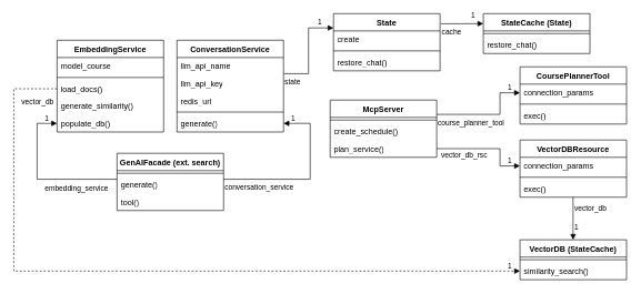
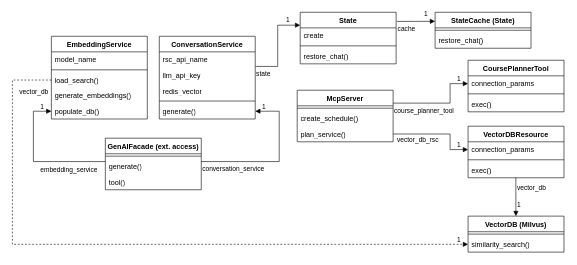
  <mxCell id="0" />
  <mxCell id="1" parent="0" />
  <mxCell id="2" value="ConversationService" style="swimlane;fontStyle=1;align=center;verticalAlign=top;childLayout=stackLayout;horizontal=1;startSize=26;horizontalStack=0;resizeParent=1;resizeParentMax=0;resizeLast=0;collapsible=1;marginBottom=0;whiteSpace=wrap;html=1;" vertex="1" parent="1"><mxGeometry x="265" y="60" width="160" height="138" as="geometry" /></mxCell>
- <mxCell id="3" value="llm_api_name" style="text;strokeColor=none;fillColor=none;align=left;verticalAlign=top;spacingLeft=4;spacingRight=4;overflow=hidden;rotatable=0;points=[[0,0.5],[1,0.5]];portConstraint=eastwest;whiteSpace=wrap;html=1;" vertex="1" parent="2"><mxGeometry y="26" width="160" height="26" as="geometry" /></mxCell>
+ <mxCell id="3" value="rsc_api_name" style="text;strokeColor=none;fillColor=none;align=left;verticalAlign=top;spacingLeft=4;spacingRight=4;overflow=hidden;rotatable=0;points=[[0,0.5],[1,0.5]];portConstraint=eastwest;whiteSpace=wrap;html=1;" vertex="1" parent="2"><mxGeometry y="26" width="160" height="26" as="geometry" /></mxCell>
  <mxCell id="4" value="&lt;div&gt;llm_api_key&lt;/div&gt;" style="text;strokeColor=none;fillColor=none;align=left;verticalAlign=top;spacingLeft=4;spacingRight=4;overflow=hidden;rotatable=0;points=[[0,0.5],[1,0.5]];portConstraint=eastwest;whiteSpace=wrap;html=1;" vertex="1" parent="2"><mxGeometry y="52" width="160" height="26" as="geometry" /></mxCell>
- <mxCell id="5" value="redis_url" style="text;strokeColor=none;fillColor=none;align=left;verticalAlign=top;spacingLeft=4;spacingRight=4;overflow=hidden;rotatable=0;points=[[0,0.5],[1,0.5]];portConstraint=eastwest;whiteSpace=wrap;html=1;" vertex="1" parent="2"><mxGeometry y="78" width="160" height="26" as="geometry" /></mxCell>
+ <mxCell id="5" value="redis_vector" style="text;strokeColor=none;fillColor=none;align=left;verticalAlign=top;spacingLeft=4;spacingRight=4;overflow=hidden;rotatable=0;points=[[0,0.5],[1,0.5]];portConstraint=eastwest;whiteSpace=wrap;html=1;" vertex="1" parent="2"><mxGeometry y="78" width="160" height="26" as="geometry" /></mxCell>
  <mxCell id="6" value="" style="line;strokeWidth=1;fillColor=none;align=left;verticalAlign=middle;spacingTop=-1;spacingLeft=3;spacingRight=3;rotatable=0;labelPosition=right;points=[];portConstraint=eastwest;strokeColor=inherit;" vertex="1" parent="2"><mxGeometry y="104" width="160" height="8" as="geometry" /></mxCell>
  <mxCell id="7" value="generate()" style="text;strokeColor=none;fillColor=none;align=left;verticalAlign=top;spacingLeft=4;spacingRight=4;overflow=hidden;rotatable=0;points=[[0,0.5],[1,0.5]];portConstraint=eastwest;whiteSpace=wrap;html=1;" vertex="1" parent="2"><mxGeometry y="112" width="160" height="26" as="geometry" /></mxCell>
  <mxCell id="8" value="EmbeddingService" style="swimlane;fontStyle=1;align=center;verticalAlign=top;childLayout=stackLayout;horizontal=1;startSize=26;horizontalStack=0;resizeParent=1;resizeParentMax=0;resizeLast=0;collapsible=1;marginBottom=0;whiteSpace=wrap;html=1;" vertex="1" parent="1"><mxGeometry x="85" y="60" width="160" height="138" as="geometry" /></mxCell>
- <mxCell id="9" value="model_course" style="text;strokeColor=none;fillColor=none;align=left;verticalAlign=top;spacingLeft=4;spacingRight=4;overflow=hidden;rotatable=0;points=[[0,0.5],[1,0.5]];portConstraint=eastwest;whiteSpace=wrap;html=1;" vertex="1" parent="8"><mxGeometry y="26" width="160" height="26" as="geometry" /></mxCell>
+ <mxCell id="9" value="model_name" style="text;strokeColor=none;fillColor=none;align=left;verticalAlign=top;spacingLeft=4;spacingRight=4;overflow=hidden;rotatable=0;points=[[0,0.5],[1,0.5]];portConstraint=eastwest;whiteSpace=wrap;html=1;" vertex="1" parent="8"><mxGeometry y="26" width="160" height="26" as="geometry" /></mxCell>
  <mxCell id="10" value="" style="line;strokeWidth=1;fillColor=none;align=left;verticalAlign=middle;spacingTop=-1;spacingLeft=3;spacingRight=3;rotatable=0;labelPosition=right;points=[];portConstraint=eastwest;strokeColor=inherit;" vertex="1" parent="8"><mxGeometry y="52" width="160" height="8" as="geometry" /></mxCell>
- <mxCell id="11" value="load_docs()" style="text;strokeColor=none;fillColor=none;align=left;verticalAlign=top;spacingLeft=4;spacingRight=4;overflow=hidden;rotatable=0;points=[[0,0.5],[1,0.5]];portConstraint=eastwest;whiteSpace=wrap;html=1;" vertex="1" parent="8"><mxGeometry y="60" width="160" height="26" as="geometry" /></mxCell>
- <mxCell id="12" value="generate_similarity()" style="text;strokeColor=none;fillColor=none;align=left;verticalAlign=top;spacingLeft=4;spacingRight=4;overflow=hidden;rotatable=0;points=[[0,0.5],[1,0.5]];portConstraint=eastwest;whiteSpace=wrap;html=1;" vertex="1" parent="8"><mxGeometry y="86" width="160" height="26" as="geometry" /></mxCell>
+ <mxCell id="11" value="load_search()" style="text;strokeColor=none;fillColor=none;align=left;verticalAlign=top;spacingLeft=4;spacingRight=4;overflow=hidden;rotatable=0;points=[[0,0.5],[1,0.5]];portConstraint=eastwest;whiteSpace=wrap;html=1;" vertex="1" parent="8"><mxGeometry y="60" width="160" height="26" as="geometry" /></mxCell>
+ <mxCell id="12" value="generate_embeddings()" style="text;strokeColor=none;fillColor=none;align=left;verticalAlign=top;spacingLeft=4;spacingRight=4;overflow=hidden;rotatable=0;points=[[0,0.5],[1,0.5]];portConstraint=eastwest;whiteSpace=wrap;html=1;" vertex="1" parent="8"><mxGeometry y="86" width="160" height="26" as="geometry" /></mxCell>
  <mxCell id="13" value="populate_db()" style="text;strokeColor=none;fillColor=none;align=left;verticalAlign=top;spacingLeft=4;spacingRight=4;overflow=hidden;rotatable=0;points=[[0,0.5],[1,0.5]];portConstraint=eastwest;whiteSpace=wrap;html=1;" vertex="1" parent="8"><mxGeometry y="112" width="160" height="26" as="geometry" /></mxCell>
- <mxCell id="14" value="VectorDB (StateCache)" style="swimlane;fontStyle=1;align=center;verticalAlign=top;childLayout=stackLayout;horizontal=1;startSize=26;horizontalStack=0;resizeParent=1;resizeParentMax=0;resizeLast=0;collapsible=1;marginBottom=0;whiteSpace=wrap;html=1;" vertex="1" parent="1"><mxGeometry x="780" y="360" width="160" height="60" as="geometry" /></mxCell>
+ <mxCell id="14" value="VectorDB (Milvus)" style="swimlane;fontStyle=1;align=center;verticalAlign=top;childLayout=stackLayout;horizontal=1;startSize=26;horizontalStack=0;resizeParent=1;resizeParentMax=0;resizeLast=0;collapsible=1;marginBottom=0;whiteSpace=wrap;html=1;" vertex="1" parent="1"><mxGeometry x="780" y="360" width="160" height="60" as="geometry" /></mxCell>
  <mxCell id="15" value="" style="line;strokeWidth=1;fillColor=none;align=left;verticalAlign=middle;spacingTop=-1;spacingLeft=3;spacingRight=3;rotatable=0;labelPosition=right;points=[];portConstraint=eastwest;strokeColor=inherit;" vertex="1" parent="14"><mxGeometry y="26" width="160" height="8" as="geometry" /></mxCell>
  <mxCell id="16" value="similarity_search()" style="text;strokeColor=none;fillColor=none;align=left;verticalAlign=top;spacingLeft=4;spacingRight=4;overflow=hidden;rotatable=0;points=[[0,0.5],[1,0.5]];portConstraint=eastwest;whiteSpace=wrap;html=1;" vertex="1" parent="14"><mxGeometry y="34" width="160" height="26" as="geometry" /></mxCell>
  <mxCell id="17" value="StateCache (State)" style="swimlane;fontStyle=1;align=center;verticalAlign=top;childLayout=stackLayout;horizontal=1;startSize=26;horizontalStack=0;resizeParent=1;resizeParentMax=0;resizeLast=0;collapsible=1;marginBottom=0;whiteSpace=wrap;html=1;" vertex="1" parent="1"><mxGeometry x="725" y="20" width="160" height="60" as="geometry" /></mxCell>
  <mxCell id="18" value="" style="line;strokeWidth=1;fillColor=none;align=left;verticalAlign=middle;spacingTop=-1;spacingLeft=3;spacingRight=3;rotatable=0;labelPosition=right;points=[];portConstraint=eastwest;strokeColor=inherit;" vertex="1" parent="17"><mxGeometry y="26" width="160" height="8" as="geometry" /></mxCell>
  <mxCell id="19" value="restore_chat()" style="text;strokeColor=none;fillColor=none;align=left;verticalAlign=top;spacingLeft=4;spacingRight=4;overflow=hidden;rotatable=0;points=[[0,0.5],[1,0.5]];portConstraint=eastwest;whiteSpace=wrap;html=1;" vertex="1" parent="17"><mxGeometry y="34" width="160" height="26" as="geometry" /></mxCell>
  <mxCell id="20" value="McpServer" style="swimlane;fontStyle=1;align=center;verticalAlign=top;childLayout=stackLayout;horizontal=1;startSize=26;horizontalStack=0;resizeParent=1;resizeParentMax=0;resizeLast=0;collapsible=1;marginBottom=0;whiteSpace=wrap;html=1;" vertex="1" parent="1"><mxGeometry x="495" y="150" width="160" height="86" as="geometry" /></mxCell>
  <mxCell id="21" value="" style="line;strokeWidth=1;fillColor=none;align=left;verticalAlign=middle;spacingTop=-1;spacingLeft=3;spacingRight=3;rotatable=0;labelPosition=right;points=[];portConstraint=eastwest;strokeColor=inherit;" vertex="1" parent="20"><mxGeometry y="26" width="160" height="8" as="geometry" /></mxCell>
  <mxCell id="22" value="create_schedule()" style="text;strokeColor=none;fillColor=none;align=left;verticalAlign=top;spacingLeft=4;spacingRight=4;overflow=hidden;rotatable=0;points=[[0,0.5],[1,0.5]];portConstraint=eastwest;whiteSpace=wrap;html=1;" vertex="1" parent="20"><mxGeometry y="34" width="160" height="26" as="geometry" /></mxCell>
  <mxCell id="23" value="plan_service()" style="text;strokeColor=none;fillColor=none;align=left;verticalAlign=top;spacingLeft=4;spacingRight=4;overflow=hidden;rotatable=0;points=[[0,0.5],[1,0.5]];portConstraint=eastwest;whiteSpace=wrap;html=1;" vertex="1" parent="20"><mxGeometry y="60" width="160" height="26" as="geometry" /></mxCell>
  <mxCell id="24" value="vector_db" style="endArrow=block;endFill=1;html=1;edgeStyle=orthogonalEdgeStyle;align=left;verticalAlign=top;rounded=0;exitX=0.5;exitY=1;exitDx=0;exitDy=0;entryX=0.5;entryY=0;entryDx=0;entryDy=0;" edge="1" parent="1"><mxGeometry x="-0.875" relative="1" as="geometry"><mxPoint x="859.74" y="296" as="sourcePoint" /><mxPoint x="859.74" y="360" as="targetPoint" /><mxPoint as="offset" /></mxGeometry></mxCell>
  <mxCell id="25" value="1" style="edgeLabel;resizable=0;html=1;align=left;verticalAlign=bottom;" connectable="0" vertex="1" parent="24"><mxGeometry x="-1" relative="1" as="geometry"><mxPoint y="54" as="offset" /></mxGeometry></mxCell>
- <mxCell id="26" value="GenAIFacade (ext. search)" style="swimlane;fontStyle=1;align=center;verticalAlign=top;childLayout=stackLayout;horizontal=1;startSize=26;horizontalStack=0;resizeParent=1;resizeParentMax=0;resizeLast=0;collapsible=1;marginBottom=0;whiteSpace=wrap;html=1;" vertex="1" parent="1"><mxGeometry x="175" y="230" width="160" height="86" as="geometry" /></mxCell>
+ <mxCell id="26" value="GenAIFacade (ext. access)" style="swimlane;fontStyle=1;align=center;verticalAlign=top;childLayout=stackLayout;horizontal=1;startSize=26;horizontalStack=0;resizeParent=1;resizeParentMax=0;resizeLast=0;collapsible=1;marginBottom=0;whiteSpace=wrap;html=1;" vertex="1" parent="1"><mxGeometry x="175" y="230" width="160" height="86" as="geometry" /></mxCell>
  <mxCell id="27" value="" style="line;strokeWidth=1;fillColor=none;align=left;verticalAlign=middle;spacingTop=-1;spacingLeft=3;spacingRight=3;rotatable=0;labelPosition=right;points=[];portConstraint=eastwest;strokeColor=inherit;" vertex="1" parent="26"><mxGeometry y="26" width="160" height="8" as="geometry" /></mxCell>
  <mxCell id="28" value="generate()" style="text;strokeColor=none;fillColor=none;align=left;verticalAlign=top;spacingLeft=4;spacingRight=4;overflow=hidden;rotatable=0;points=[[0,0.5],[1,0.5]];portConstraint=eastwest;whiteSpace=wrap;html=1;" vertex="1" parent="26"><mxGeometry y="34" width="160" height="26" as="geometry" /></mxCell>
  <mxCell id="29" value="tool()" style="text;strokeColor=none;fillColor=none;align=left;verticalAlign=top;spacingLeft=4;spacingRight=4;overflow=hidden;rotatable=0;points=[[0,0.5],[1,0.5]];portConstraint=eastwest;whiteSpace=wrap;html=1;" vertex="1" parent="26"><mxGeometry y="60" width="160" height="26" as="geometry" /></mxCell>
  <mxCell id="30" value="embedding_service" style="endArrow=block;endFill=1;html=1;edgeStyle=orthogonalEdgeStyle;align=left;verticalAlign=top;rounded=0;exitX=0;exitY=0.5;exitDx=0;exitDy=0;entryX=0;entryY=0.5;entryDx=0;entryDy=0;" edge="1" parent="1" target="13"><mxGeometry x="-0.06" y="1" relative="1" as="geometry"><mxPoint x="175" y="269" as="sourcePoint" /><mxPoint x="145" y="290" as="targetPoint" /><Array as="points"><mxPoint x="55" y="269" /><mxPoint x="55" y="185" /></Array><mxPoint as="offset" /></mxGeometry></mxCell>
  <mxCell id="31" value="1" style="edgeLabel;resizable=0;html=1;align=left;verticalAlign=bottom;" connectable="0" vertex="1" parent="30"><mxGeometry x="-1" relative="1" as="geometry"><mxPoint x="-110" y="-84" as="offset" /></mxGeometry></mxCell>
  <mxCell id="32" value="conversation_service" style="endArrow=block;endFill=1;html=1;edgeStyle=orthogonalEdgeStyle;align=left;verticalAlign=top;rounded=0;entryX=1;entryY=0.5;entryDx=0;entryDy=0;exitX=1;exitY=0.5;exitDx=0;exitDy=0;" edge="1" parent="1" target="7"><mxGeometry x="-1" relative="1" as="geometry"><mxPoint x="335" y="269" as="sourcePoint" /><mxPoint x="515" y="260" as="targetPoint" /><Array as="points"><mxPoint x="465" y="269" /><mxPoint x="465" y="185" /></Array></mxGeometry></mxCell>
  <mxCell id="33" value="1" style="edgeLabel;resizable=0;html=1;align=left;verticalAlign=bottom;" connectable="0" vertex="1" parent="32"><mxGeometry x="-1" relative="1" as="geometry"><mxPoint x="100" y="-84" as="offset" /></mxGeometry></mxCell>
  <mxCell id="34" value="cache" style="endArrow=block;endFill=1;html=1;edgeStyle=orthogonalEdgeStyle;align=left;verticalAlign=top;rounded=0;exitX=1.008;exitY=0.177;exitDx=0;exitDy=0;entryX=0;entryY=0.25;entryDx=0;entryDy=0;exitPerimeter=0;" edge="1" parent="1" source="50" target="17"><mxGeometry x="-1" relative="1" as="geometry"><mxPoint x="590" y="170" as="sourcePoint" /><mxPoint x="750" y="170" as="targetPoint" /></mxGeometry></mxCell>
  <mxCell id="35" value="1" style="edgeLabel;resizable=0;html=1;align=left;verticalAlign=bottom;" connectable="0" vertex="1" parent="34"><mxGeometry x="-1" relative="1" as="geometry"><mxPoint x="44" y="-5" as="offset" /></mxGeometry></mxCell>
  <mxCell id="36" value="vector_db" style="endArrow=block;endFill=1;html=1;edgeStyle=orthogonalEdgeStyle;align=left;verticalAlign=top;rounded=0;exitX=0;exitY=0.5;exitDx=0;exitDy=0;entryX=0;entryY=0.5;entryDx=0;entryDy=0;dashed=1;" edge="1" parent="1" source="11" target="16"><mxGeometry x="-0.9" y="7" relative="1" as="geometry"><mxPoint x="80" y="133" as="sourcePoint" /><mxPoint x="490" y="347" as="targetPoint" /><Array as="points"><mxPoint x="20" y="133" /><mxPoint x="20" y="407" /></Array><mxPoint as="offset" /></mxGeometry></mxCell>
  <mxCell id="37" value="1" style="edgeLabel;resizable=0;html=1;align=left;verticalAlign=bottom;" connectable="0" vertex="1" parent="36"><mxGeometry x="-1" relative="1" as="geometry"><mxPoint x="675" y="274" as="offset" /></mxGeometry></mxCell>
  <mxCell id="38" value="VectorDBResource" style="swimlane;fontStyle=1;align=center;verticalAlign=top;childLayout=stackLayout;horizontal=1;startSize=26;horizontalStack=0;resizeParent=1;resizeParentMax=0;resizeLast=0;collapsible=1;marginBottom=0;whiteSpace=wrap;html=1;" vertex="1" parent="1"><mxGeometry x="780" y="210" width="160" height="86" as="geometry" /></mxCell>
  <mxCell id="39" value="connection_params" style="text;strokeColor=none;fillColor=none;align=left;verticalAlign=top;spacingLeft=4;spacingRight=4;overflow=hidden;rotatable=0;points=[[0,0.5],[1,0.5]];portConstraint=eastwest;whiteSpace=wrap;html=1;" vertex="1" parent="38"><mxGeometry y="26" width="160" height="26" as="geometry" /></mxCell>
  <mxCell id="40" value="" style="line;strokeWidth=1;fillColor=none;align=left;verticalAlign=middle;spacingTop=-1;spacingLeft=3;spacingRight=3;rotatable=0;labelPosition=right;points=[];portConstraint=eastwest;strokeColor=inherit;" vertex="1" parent="38"><mxGeometry y="52" width="160" height="8" as="geometry" /></mxCell>
  <mxCell id="41" value="exec()" style="text;strokeColor=none;fillColor=none;align=left;verticalAlign=top;spacingLeft=4;spacingRight=4;overflow=hidden;rotatable=0;points=[[0,0.5],[1,0.5]];portConstraint=eastwest;whiteSpace=wrap;html=1;" vertex="1" parent="38"><mxGeometry y="60" width="160" height="26" as="geometry" /></mxCell>
  <mxCell id="42" value="CoursePlannerTool" style="swimlane;fontStyle=1;align=center;verticalAlign=top;childLayout=stackLayout;horizontal=1;startSize=26;horizontalStack=0;resizeParent=1;resizeParentMax=0;resizeLast=0;collapsible=1;marginBottom=0;whiteSpace=wrap;html=1;" vertex="1" parent="1"><mxGeometry x="780" y="100" width="160" height="86" as="geometry" /></mxCell>
  <mxCell id="43" value="connection_params" style="text;strokeColor=none;fillColor=none;align=left;verticalAlign=top;spacingLeft=4;spacingRight=4;overflow=hidden;rotatable=0;points=[[0,0.5],[1,0.5]];portConstraint=eastwest;whiteSpace=wrap;html=1;" vertex="1" parent="42"><mxGeometry y="26" width="160" height="26" as="geometry" /></mxCell>
  <mxCell id="44" value="" style="line;strokeWidth=1;fillColor=none;align=left;verticalAlign=middle;spacingTop=-1;spacingLeft=3;spacingRight=3;rotatable=0;labelPosition=right;points=[];portConstraint=eastwest;strokeColor=inherit;" vertex="1" parent="42"><mxGeometry y="52" width="160" height="8" as="geometry" /></mxCell>
  <mxCell id="45" value="exec()" style="text;strokeColor=none;fillColor=none;align=left;verticalAlign=top;spacingLeft=4;spacingRight=4;overflow=hidden;rotatable=0;points=[[0,0.5],[1,0.5]];portConstraint=eastwest;whiteSpace=wrap;html=1;" vertex="1" parent="42"><mxGeometry y="60" width="160" height="26" as="geometry" /></mxCell>
  <mxCell id="46" value="course_planner_tool" style="endArrow=block;endFill=1;html=1;edgeStyle=orthogonalEdgeStyle;align=left;verticalAlign=top;rounded=0;exitX=1;exitY=0.25;exitDx=0;exitDy=0;entryX=0;entryY=0.5;entryDx=0;entryDy=0;" edge="1" parent="1" source="20" target="43"><mxGeometry x="-1" relative="1" as="geometry"><mxPoint x="670" y="170" as="sourcePoint" /><mxPoint x="830" y="170" as="targetPoint" /><Array as="points"><mxPoint x="750" y="172" /><mxPoint x="750" y="139" /></Array></mxGeometry></mxCell>
  <mxCell id="47" value="1" style="edgeLabel;resizable=0;html=1;align=left;verticalAlign=bottom;" connectable="0" vertex="1" parent="46"><mxGeometry x="-1" relative="1" as="geometry"><mxPoint x="105" y="-33" as="offset" /></mxGeometry></mxCell>
  <mxCell id="48" value="vector_db_rsc" style="endArrow=block;endFill=1;html=1;edgeStyle=orthogonalEdgeStyle;align=left;verticalAlign=top;rounded=0;exitX=1;exitY=0.5;exitDx=0;exitDy=0;entryX=0;entryY=0.5;entryDx=0;entryDy=0;" edge="1" parent="1" source="23"><mxGeometry x="-0.934" y="3" relative="1" as="geometry"><mxPoint x="670" y="230" as="sourcePoint" /><mxPoint x="780" y="249" as="targetPoint" /><Array as="points"><mxPoint x="750" y="223" /><mxPoint x="750" y="249" /></Array><mxPoint as="offset" /></mxGeometry></mxCell>
  <mxCell id="49" value="1" style="edgeLabel;resizable=0;html=1;align=left;verticalAlign=bottom;" connectable="0" vertex="1" parent="48"><mxGeometry x="-1" relative="1" as="geometry"><mxPoint x="105" y="26" as="offset" /></mxGeometry></mxCell>
  <mxCell id="50" value="State" style="swimlane;fontStyle=1;align=center;verticalAlign=top;childLayout=stackLayout;horizontal=1;startSize=26;horizontalStack=0;resizeParent=1;resizeParentMax=0;resizeLast=0;collapsible=1;marginBottom=0;whiteSpace=wrap;html=1;" vertex="1" parent="1"><mxGeometry x="500" y="20" width="160" height="86" as="geometry" /></mxCell>
  <mxCell id="51" value="create" style="text;strokeColor=none;fillColor=none;align=left;verticalAlign=top;spacingLeft=4;spacingRight=4;overflow=hidden;rotatable=0;points=[[0,0.5],[1,0.5]];portConstraint=eastwest;whiteSpace=wrap;html=1;" vertex="1" parent="50"><mxGeometry y="26" width="160" height="26" as="geometry" /></mxCell>
  <mxCell id="52" value="" style="line;strokeWidth=1;fillColor=none;align=left;verticalAlign=middle;spacingTop=-1;spacingLeft=3;spacingRight=3;rotatable=0;labelPosition=right;points=[];portConstraint=eastwest;strokeColor=inherit;" vertex="1" parent="50"><mxGeometry y="52" width="160" height="8" as="geometry" /></mxCell>
  <mxCell id="53" value="restore_chat()" style="text;strokeColor=none;fillColor=none;align=left;verticalAlign=top;spacingLeft=4;spacingRight=4;overflow=hidden;rotatable=0;points=[[0,0.5],[1,0.5]];portConstraint=eastwest;whiteSpace=wrap;html=1;" vertex="1" parent="50"><mxGeometry y="60" width="160" height="26" as="geometry" /></mxCell>
  <mxCell id="54" value="state" style="endArrow=block;endFill=1;html=1;edgeStyle=orthogonalEdgeStyle;align=left;verticalAlign=top;rounded=0;entryX=0;entryY=0.25;entryDx=0;entryDy=0;exitX=1.003;exitY=0.934;exitDx=0;exitDy=0;exitPerimeter=0;" edge="1" parent="1" source="3" target="50"><mxGeometry x="-1" relative="1" as="geometry"><mxPoint x="430" y="110" as="sourcePoint" /><mxPoint x="450" y="-14" as="targetPoint" /><mxPoint as="offset" /></mxGeometry></mxCell>
  <mxCell id="55" value="1" style="edgeLabel;resizable=0;html=1;align=left;verticalAlign=bottom;" connectable="0" vertex="1" parent="54"><mxGeometry x="-1" relative="1" as="geometry"><mxPoint x="50" y="-70" as="offset" /></mxGeometry></mxCell>
